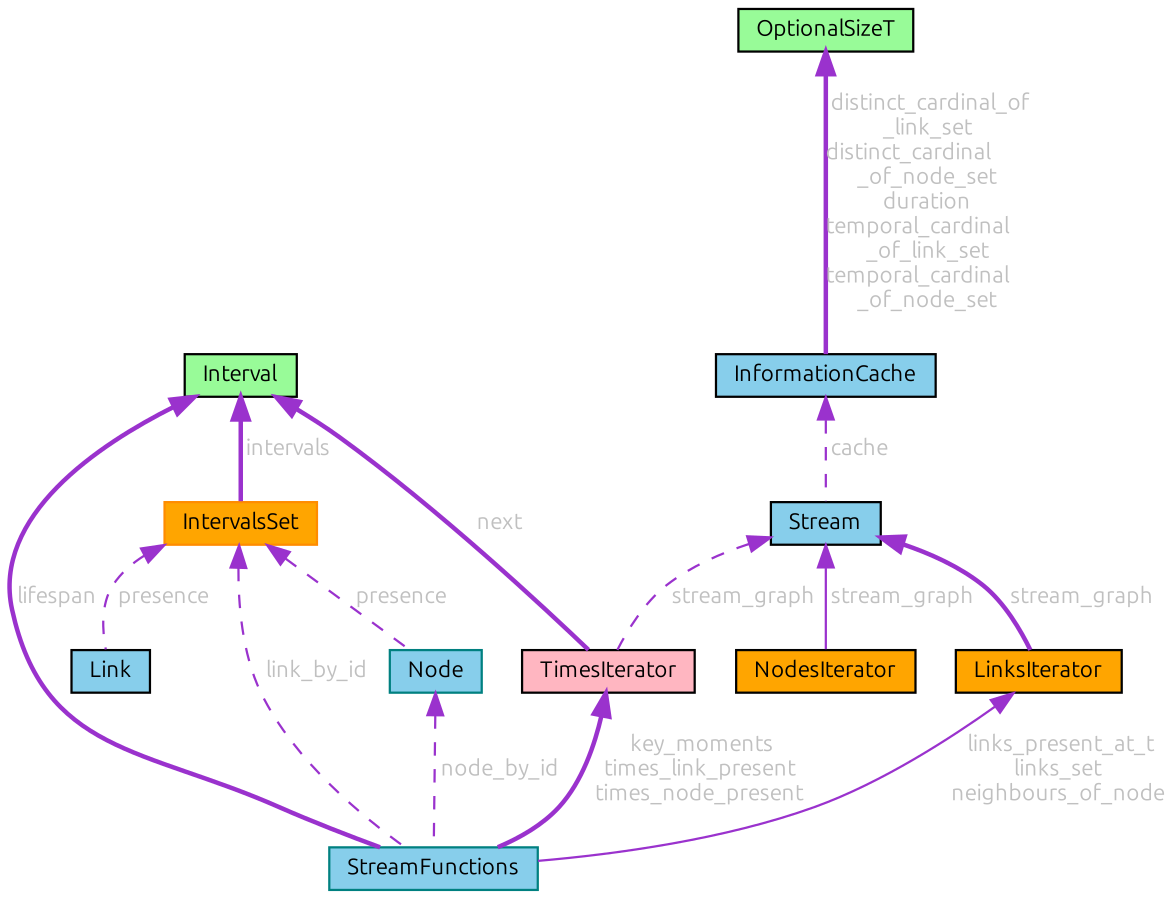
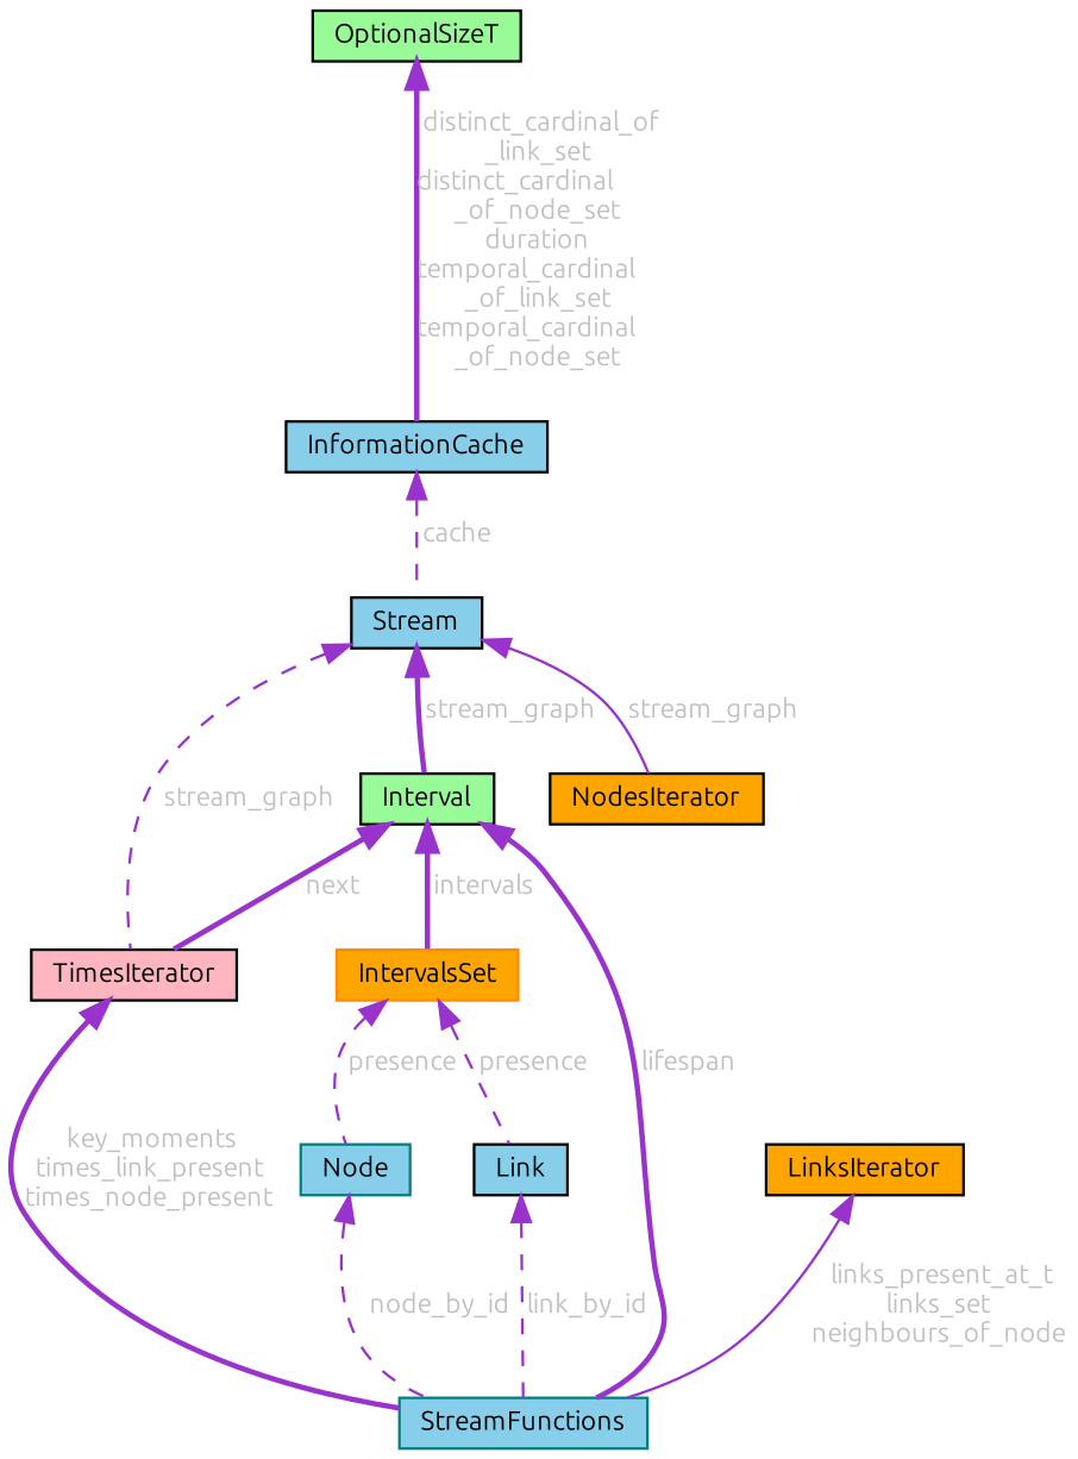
  digraph {
    fontname=Ubuntu
    node [color=black fillcolor=skyblue fontname=Ubuntu fontsize=10 shape=box style=filled]
    edge [color=darkorchid3 dir=back fontcolor=grey fontname=Ubuntu fontsize=10 labelfontname=Helvetica labelfontsize=10 style=bold]
    n1 [color=teal fontcolor=black height=0.2 label=StreamFunctions width=0.4]
    n2 [fillcolor=palegreen height=0.2 label=Interval width=0.4]
    n3 [fillcolor=lightpink height=0.2 label=TimesIterator width=0.4]
    n4 [color=darkorange fillcolor=orange height=0.2 label=IntervalsSet width=0.4]
    n5 [height=0.2 label=Link width=0.4]
    n6 [color=teal height=0.2 label="Node" width=0.4]
    n7 [fillcolor=orange height=0.2 label=NodesIterator width=0.4]
    n8 [height=0.2 label=Stream width=0.4]
    n9 [fillcolor=orange height=0.2 label=LinksIterator width=0.4]
    n10 [height=0.2 label=InformationCache width=0.4]
    n11 [fillcolor=palegreen height=0.2 label=OptionalSizeT width=0.4]
    n2 -> n1 [label=" lifespan"]
    n2 -> n3 [label=" next"]
    n2 -> n4 [label=" intervals"]
    n3 -> n1 [label=" key_moments\ntimes_link_present\ntimes_node_present"]
    n4 -> n5 [label=" presence" style=dashed]
    n4 -> n6 [label=" presence" style=dashed]
-   n4 -> n1 [label=" link_by_id" style=dashed]
+   n5 -> n1 [label=" link_by_id" style=dashed]
    n6 -> n1 [label=" node_by_id" style=dashed]
    n8 -> n3 [label=" stream_graph" style=dashed]
    n8 -> n7 [label=" stream_graph" style=solid]
-   n8 -> n9 [label=" stream_graph"]
+   n8 -> n2 [label=" stream_graph"]
    n9 -> n1 [label=" links_present_at_t\nlinks_set\nneighbours_of_node" style=solid]
    n10 -> n8 [label=" cache" style=dashed]
    n11 -> n10 [label=" distinct_cardinal_of\l_link_set\ndistinct_cardinal\l_of_node_set\nduration\ntemporal_cardinal\l_of_link_set\ntemporal_cardinal\l_of_node_set"]
  }
